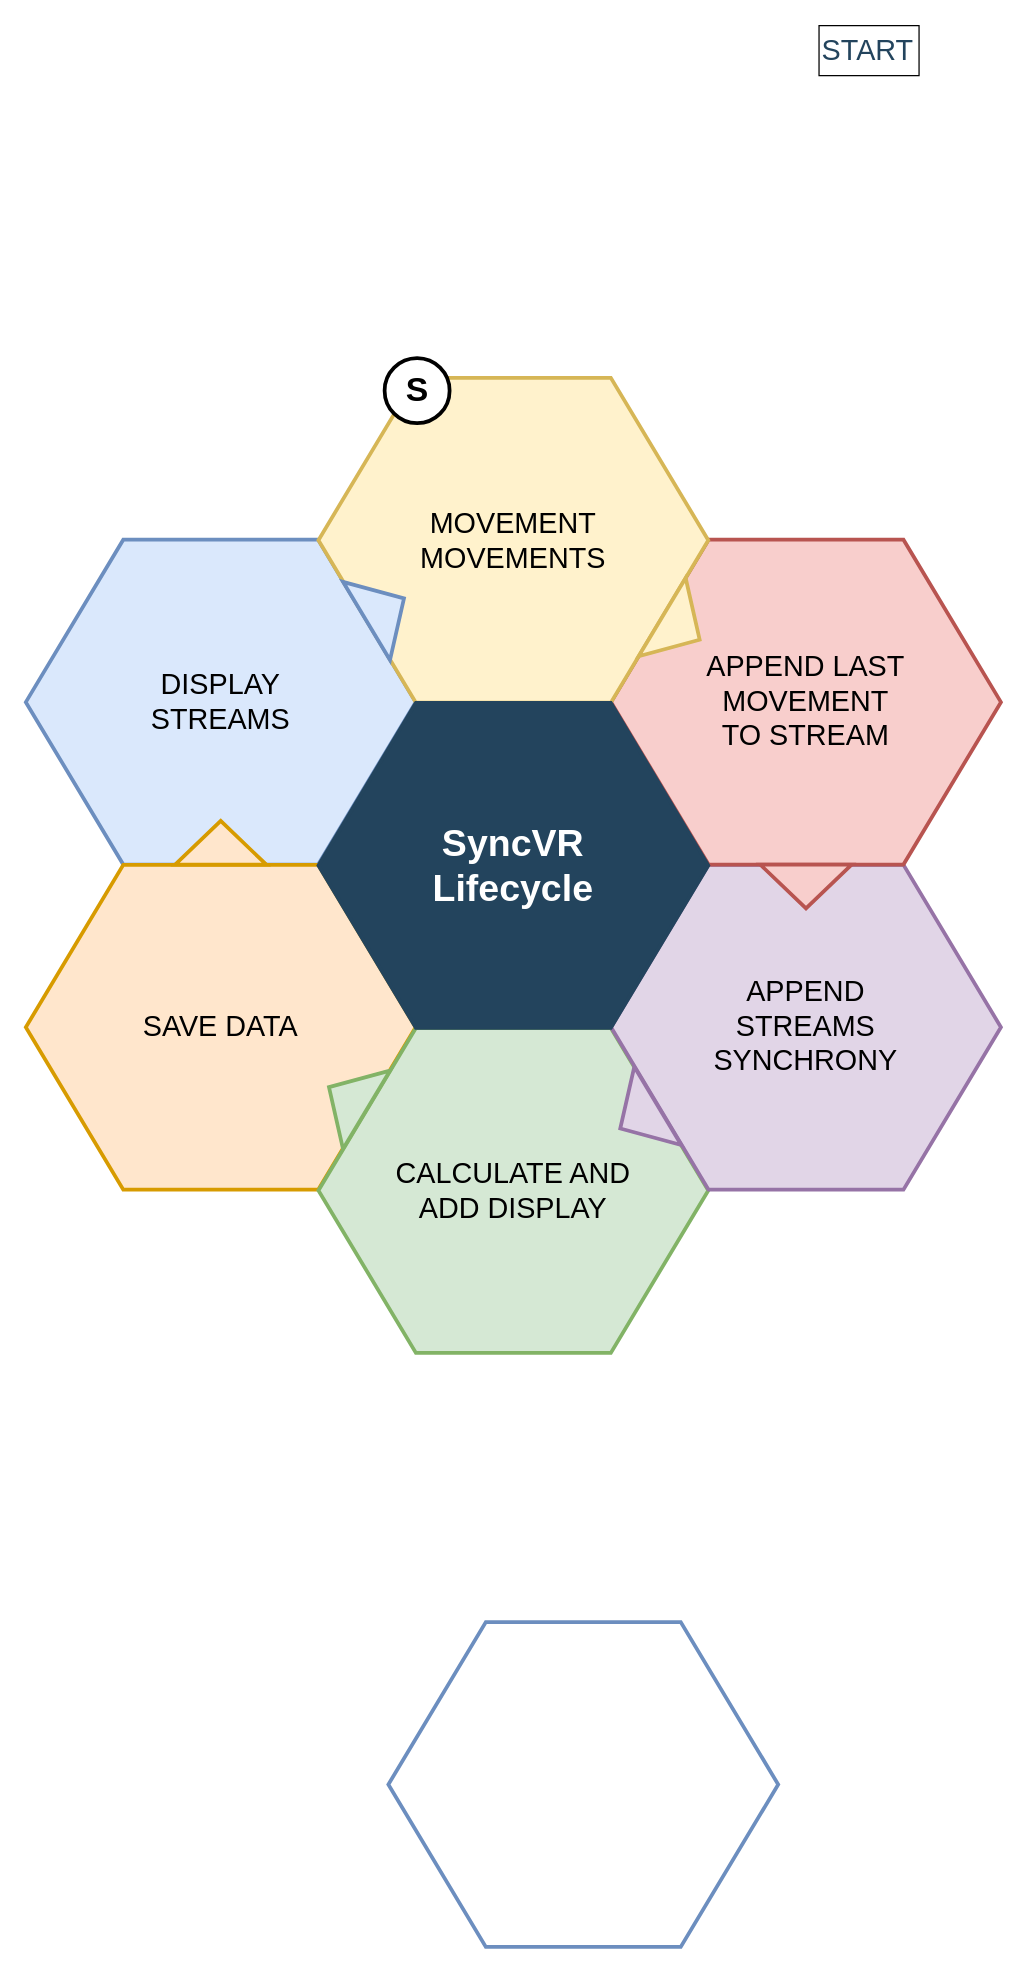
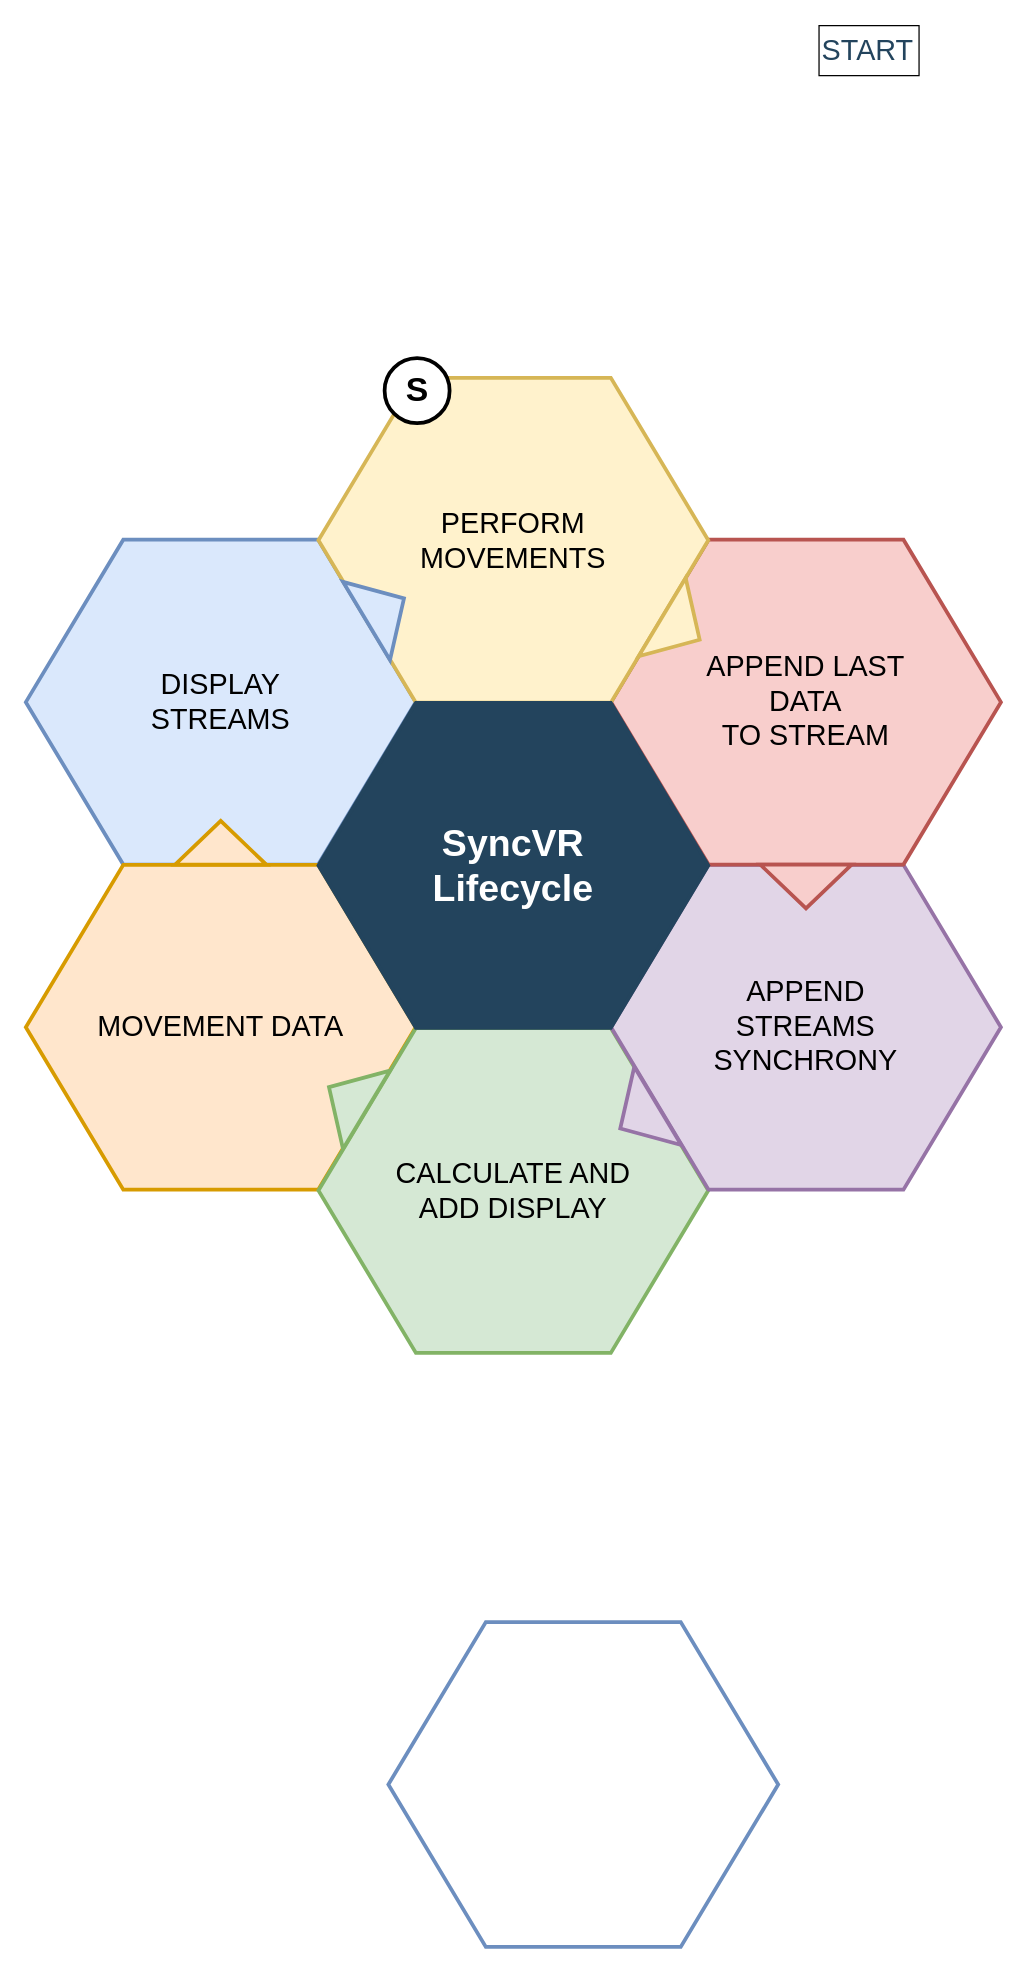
  <mxCell id="0" />
  <mxCell id="1" parent="0" />
  <mxCell id="2" value="" style="triangle;whiteSpace=wrap;html=1;shadow=0;labelBackgroundColor=none;strokeColor=none;fillColor=#FFFFFF;fontFamily=Helvetica;fontSize=17;fontColor=#23445d;align=center;rotation=90;gradientColor=none;flipV=1;flipH=1;opacity=20;" parent="1" vertex="1"><mxGeometry x="135" y="579.667" width="72" height="152" as="geometry" /></mxCell>
  <mxCell id="3" value="DISPLAY&lt;div&gt;STREAMS&lt;/div&gt;" style="shape=hexagon;perimeter=hexagonPerimeter2;whiteSpace=wrap;html=1;shadow=0;labelBackgroundColor=none;strokeColor=#6c8ebf;fillColor=#dae8fc;fontFamily=Helvetica;fontSize=23;align=center;strokeWidth=3;" parent="1" vertex="1"><mxGeometry x="20" y="431.2" width="311.842" height="259.868" as="geometry" /></mxCell>
- <mxCell id="4" value="SAVE DATA" style="shape=hexagon;perimeter=hexagonPerimeter2;whiteSpace=wrap;html=1;shadow=0;labelBackgroundColor=none;strokeColor=#d79b00;fillColor=#ffe6cc;fontFamily=Helvetica;fontSize=23;align=center;strokeWidth=3;" parent="1" vertex="1"><mxGeometry x="20" y="691.265" width="311.842" height="259.868" as="geometry" /></mxCell>
+ <mxCell id="4" value="MOVEMENT DATA" style="shape=hexagon;perimeter=hexagonPerimeter2;whiteSpace=wrap;html=1;shadow=0;labelBackgroundColor=none;strokeColor=#d79b00;fillColor=#ffe6cc;fontFamily=Helvetica;fontSize=23;align=center;strokeWidth=3;" parent="1" vertex="1"><mxGeometry x="20" y="691.265" width="311.842" height="259.868" as="geometry" /></mxCell>
  <mxCell id="5" value="&lt;font style=&quot;font-size: 23px&quot;&gt;CALCULATE AND&lt;/font&gt;&lt;div&gt;ADD DISPLAY&lt;/div&gt;" style="shape=hexagon;perimeter=hexagonPerimeter2;whiteSpace=wrap;html=1;shadow=0;labelBackgroundColor=none;strokeColor=#82b366;fillColor=#d5e8d4;fontFamily=Helvetica;fontSize=23;align=center;strokeWidth=3;" parent="1" vertex="1"><mxGeometry x="254.079" y="821.798" width="311.842" height="259.868" as="geometry" /></mxCell>
  <mxCell id="6" value="&lt;font style=&quot;font-size: 23px&quot;&gt;APPEND&lt;/font&gt;&lt;div&gt;STREAMS&lt;br&gt;&lt;div&gt;&lt;font style=&quot;font-size: 23px&quot;&gt;SYNCHRONY&lt;/font&gt;&lt;/div&gt;&lt;/div&gt;" style="shape=hexagon;perimeter=hexagonPerimeter2;whiteSpace=wrap;html=1;shadow=0;labelBackgroundColor=none;strokeColor=#9673a6;fillColor=#e1d5e7;fontFamily=Helvetica;fontSize=23;align=center;strokeWidth=3;" parent="1" vertex="1"><mxGeometry x="488.158" y="691.265" width="311.842" height="259.868" as="geometry" /></mxCell>
- <mxCell id="7" value="&lt;div&gt;&lt;font style=&quot;font-size: 23px&quot;&gt;APPEND LAST&lt;/font&gt;&lt;/div&gt;&lt;div&gt;&lt;font style=&quot;font-size: 23px&quot;&gt;MOVEMENT&lt;/font&gt;&lt;/div&gt;&lt;div&gt;&lt;font style=&quot;font-size: 23px&quot;&gt;TO STREAM&lt;/font&gt;&lt;/div&gt;" style="shape=hexagon;perimeter=hexagonPerimeter2;whiteSpace=wrap;html=1;shadow=0;labelBackgroundColor=none;strokeColor=#b85450;fillColor=#f8cecc;fontFamily=Helvetica;fontSize=23;align=center;strokeWidth=3;" parent="1" vertex="1"><mxGeometry x="488.158" y="431.2" width="311.842" height="259.868" as="geometry" /></mxCell>
- <mxCell id="8" value="&lt;div&gt;MOVEMENT&lt;/div&gt;&lt;div&gt;MOVEMENTS&lt;/div&gt;" style="shape=hexagon;perimeter=hexagonPerimeter2;whiteSpace=wrap;html=1;shadow=0;labelBackgroundColor=none;strokeColor=#d6b656;fillColor=#fff2cc;fontFamily=Helvetica;fontSize=23;align=center;strokeWidth=3;" parent="1" vertex="1"><mxGeometry x="254.079" y="301.667" width="311.842" height="259.868" as="geometry" /></mxCell>
+ <mxCell id="7" value="&lt;div&gt;&lt;font style=&quot;font-size: 23px&quot;&gt;APPEND LAST&lt;/font&gt;&lt;/div&gt;&lt;div&gt;&lt;font style=&quot;font-size: 23px&quot;&gt;DATA&lt;/font&gt;&lt;/div&gt;&lt;div&gt;&lt;font style=&quot;font-size: 23px&quot;&gt;TO STREAM&lt;/font&gt;&lt;/div&gt;" style="shape=hexagon;perimeter=hexagonPerimeter2;whiteSpace=wrap;html=1;shadow=0;labelBackgroundColor=none;strokeColor=#b85450;fillColor=#f8cecc;fontFamily=Helvetica;fontSize=23;align=center;strokeWidth=3;" parent="1" vertex="1"><mxGeometry x="488.158" y="431.2" width="311.842" height="259.868" as="geometry" /></mxCell>
+ <mxCell id="8" value="&lt;div&gt;PERFORM&lt;/div&gt;&lt;div&gt;MOVEMENTS&lt;/div&gt;" style="shape=hexagon;perimeter=hexagonPerimeter2;whiteSpace=wrap;html=1;shadow=0;labelBackgroundColor=none;strokeColor=#d6b656;fillColor=#fff2cc;fontFamily=Helvetica;fontSize=23;align=center;strokeWidth=3;" parent="1" vertex="1"><mxGeometry x="254.079" y="301.667" width="311.842" height="259.868" as="geometry" /></mxCell>
  <mxCell id="9" value="" style="triangle;whiteSpace=wrap;html=1;shadow=0;labelBackgroundColor=none;strokeColor=#d6b656;fillColor=#fff2cc;fontFamily=Helvetica;fontSize=17;align=center;rotation=31;strokeWidth=3;" parent="1" vertex="1"><mxGeometry x="526.5" y="465.667" width="35" height="73" as="geometry" /></mxCell>
  <mxCell id="10" value="" style="triangle;whiteSpace=wrap;html=1;shadow=0;labelBackgroundColor=none;strokeColor=#82b366;fillColor=#d5e8d4;fontFamily=Helvetica;fontSize=17;align=center;rotation=31;flipH=1;strokeWidth=3;" parent="1" vertex="1"><mxGeometry x="260" y="841.667" width="35" height="73" as="geometry" /></mxCell>
  <mxCell id="11" value="" style="triangle;whiteSpace=wrap;html=1;shadow=0;labelBackgroundColor=none;strokeColor=#6c8ebf;fillColor=#dae8fc;fontFamily=Helvetica;fontSize=17;align=center;rotation=329;strokeWidth=3;" parent="1" vertex="1"><mxGeometry x="290" y="450.667" width="35" height="73" as="geometry" /></mxCell>
  <mxCell id="12" value="" style="triangle;whiteSpace=wrap;html=1;shadow=0;labelBackgroundColor=none;strokeColor=#9673a6;fillColor=#e1d5e7;fontFamily=Helvetica;fontSize=17;align=center;rotation=329;flipH=1;strokeWidth=3;" parent="1" vertex="1"><mxGeometry x="493" y="856.667" width="35" height="73" as="geometry" /></mxCell>
  <mxCell id="13" value="" style="triangle;whiteSpace=wrap;html=1;shadow=0;labelBackgroundColor=none;strokeColor=#b85450;fillColor=#f8cecc;fontFamily=Helvetica;fontSize=17;align=center;rotation=90;strokeWidth=3;rounded=0;" parent="1" vertex="1"><mxGeometry x="626.579" y="672.167" width="35" height="73" as="geometry" /></mxCell>
  <mxCell id="14" value="" style="triangle;whiteSpace=wrap;html=1;shadow=0;labelBackgroundColor=none;strokeColor=#d79b00;fillColor=#ffe6cc;fontFamily=Helvetica;fontSize=17;align=center;rotation=90;flipH=1;strokeWidth=3;" parent="1" vertex="1"><mxGeometry x="158.421" y="637.167" width="35" height="73" as="geometry" /></mxCell>
  <mxCell id="15" value="&lt;font style=&quot;font-size: 27px;&quot;&gt;&lt;b&gt;S&lt;/b&gt;&lt;/font&gt;" style="ellipse;html=1;shape=startState;fillColor=default;strokeColor=default;strokeWidth=3;" parent="1" vertex="1"><mxGeometry x="303" y="282" width="60" height="60" as="geometry" /></mxCell>
  <mxCell id="16" value="&lt;div style=&quot;caret-color: rgb(35, 68, 93); color: rgb(35, 68, 93); font-family: Helvetica; font-size: 23px; font-style: normal; font-variant-caps: normal; font-weight: 400; letter-spacing: normal; orphans: auto; text-align: center; text-indent: 0px; text-transform: none; white-space: normal; widows: auto; word-spacing: 0px; -webkit-text-stroke-width: 0px; text-decoration: none;&quot;&gt;START&lt;/div&gt;" style="text;whiteSpace=wrap;html=1;strokeColor=default;" parent="1" vertex="1"><mxGeometry x="654.5" y="20" width="80" height="40" as="geometry" /></mxCell>
  <mxCell id="17" value="" style="shape=hexagon;perimeter=hexagonPerimeter2;whiteSpace=wrap;html=1;shadow=0;labelBackgroundColor=none;strokeColor=#6c8ebf;fillColor=none;fontFamily=Helvetica;fontSize=23;align=center;strokeWidth=3;" parent="1" vertex="1"><mxGeometry x="310" y="1297" width="311.842" height="259.868" as="geometry" /></mxCell>
  <mxCell id="18" value="&lt;font color=&quot;#ffffff&quot;&gt;&lt;span style=&quot;caret-color: rgb(255, 255, 255); font-size: 30px;&quot;&gt;&lt;b&gt;SyncVR&lt;/b&gt;&lt;/span&gt;&lt;/font&gt;&lt;div&gt;&lt;font color=&quot;#ffffff&quot;&gt;&lt;span style=&quot;caret-color: rgb(255, 255, 255); font-size: 30px;&quot;&gt;&lt;b&gt;Lifecycle&lt;/b&gt;&lt;/span&gt;&lt;/font&gt;&lt;/div&gt;" style="shape=hexagon;perimeter=hexagonPerimeter2;whiteSpace=wrap;html=1;shadow=0;labelBackgroundColor=none;strokeColor=#23445D;fillColor=#23445D;gradientColor=none;fontFamily=Helvetica;fontSize=23;fontColor=#23445d;align=center;strokeWidth=3;" parent="1" vertex="1"><mxGeometry x="254.079" y="561.798" width="311.842" height="259.868" as="geometry" /></mxCell>
